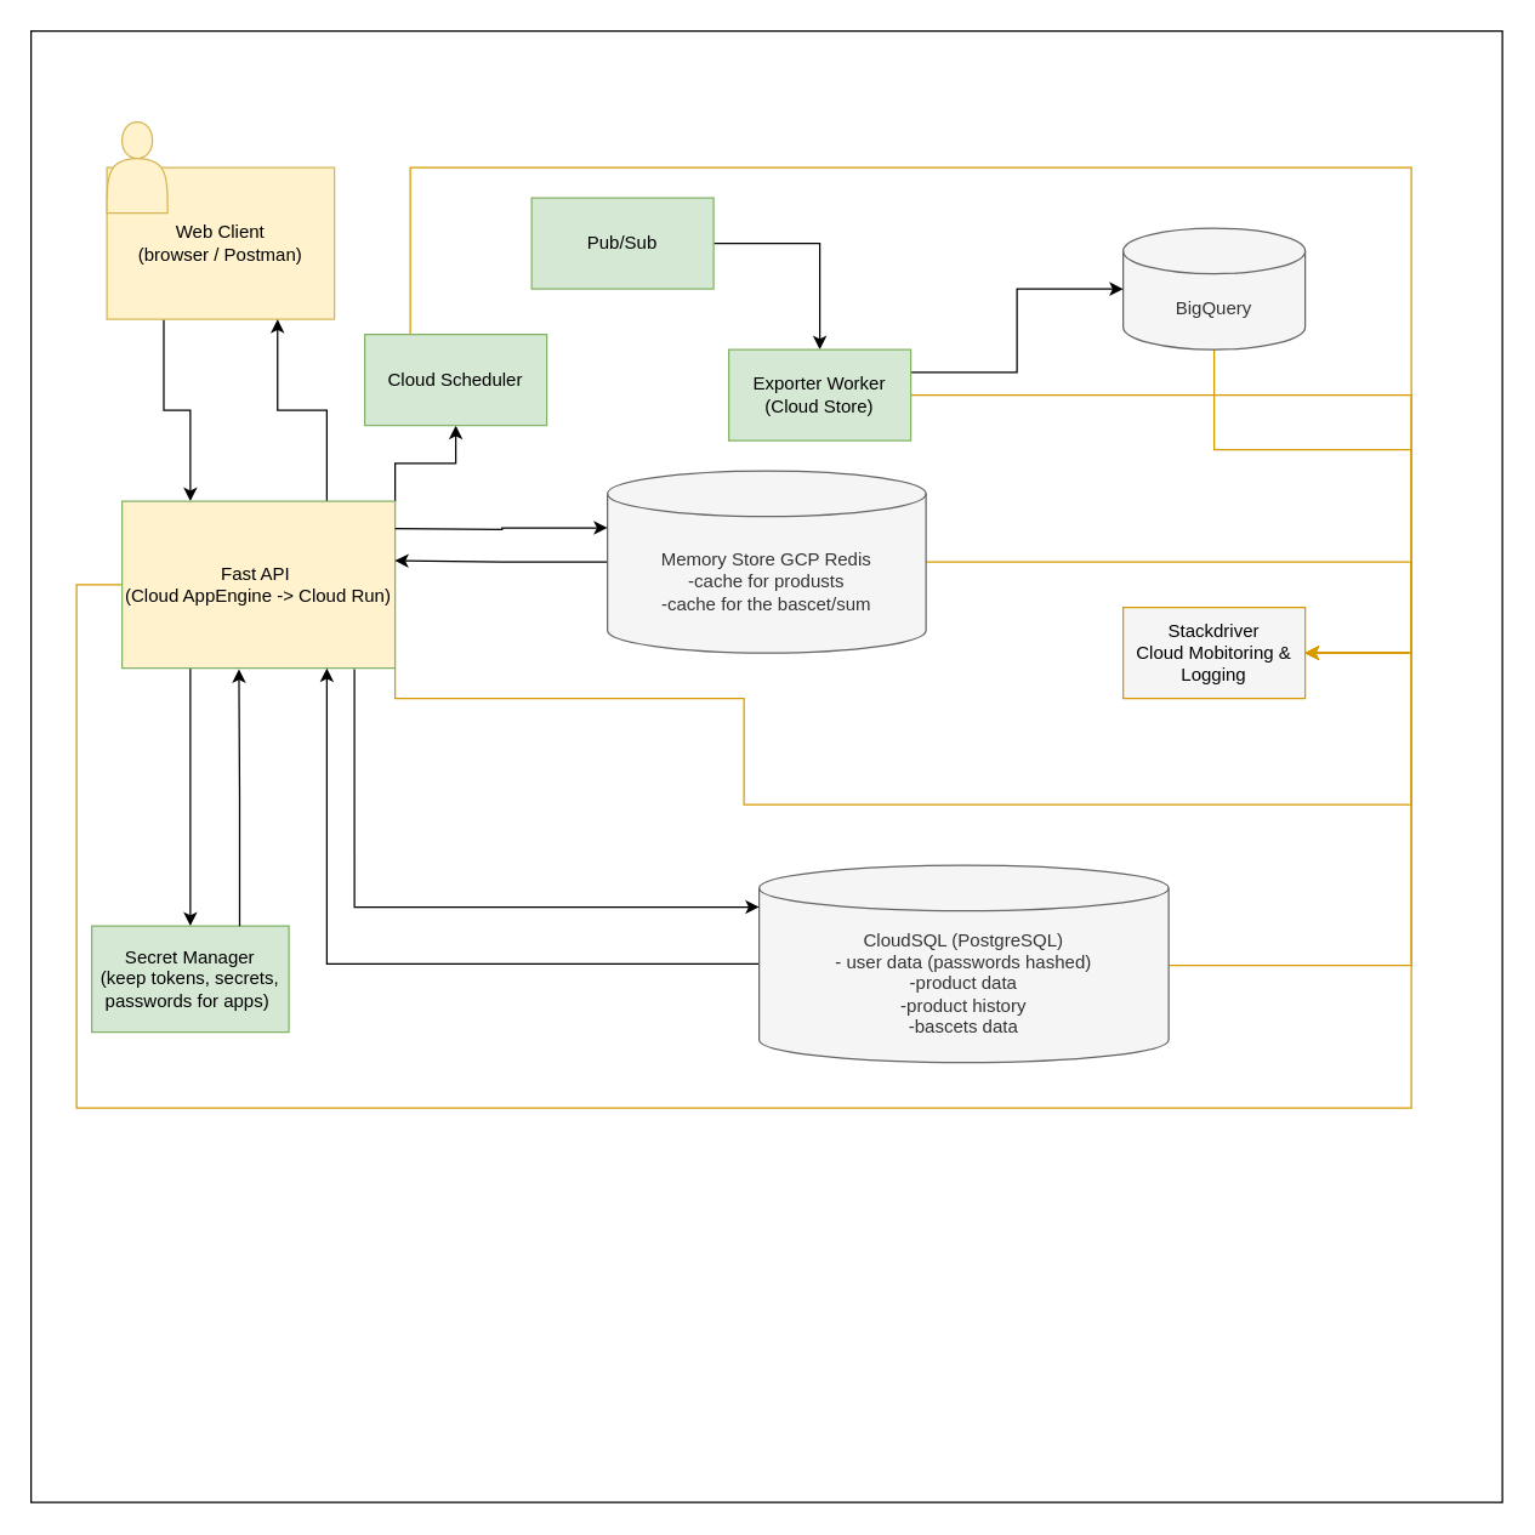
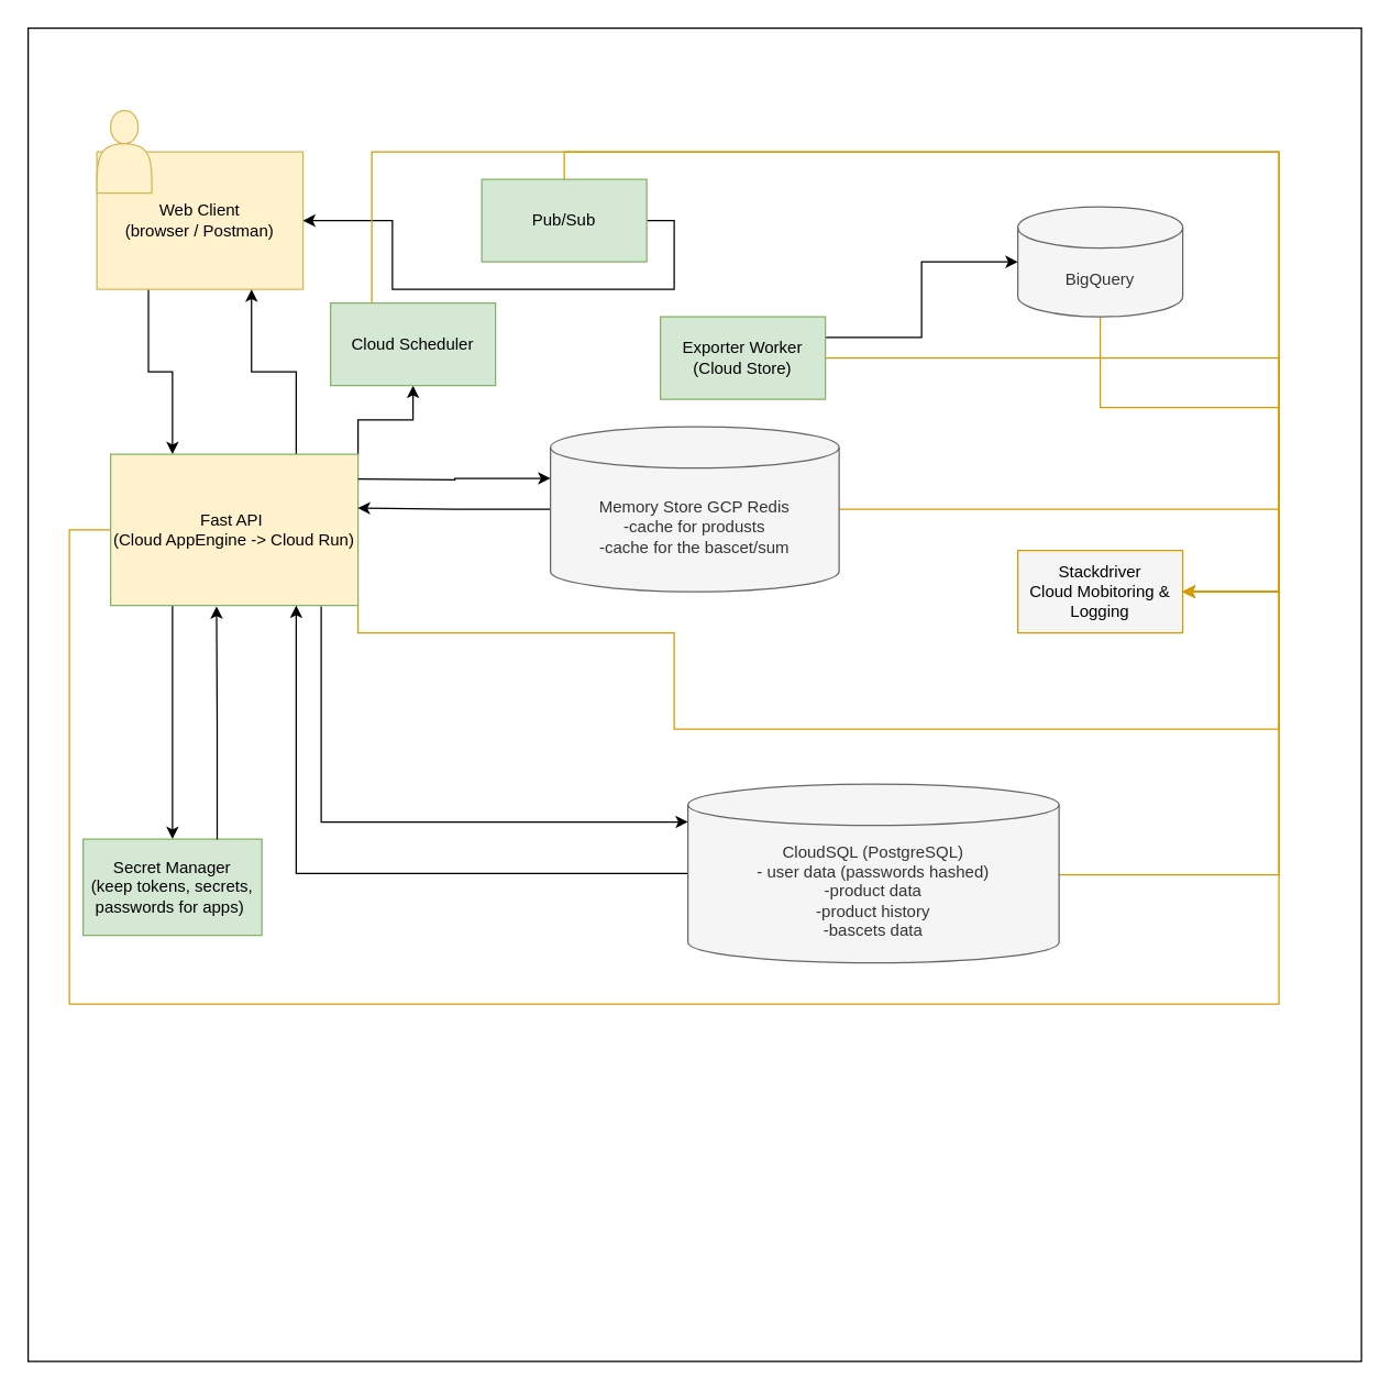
  <mxCell id="0" />
  <mxCell id="1" parent="0" />
  <mxCell id="2" value="" style="whiteSpace=wrap;html=1;aspect=fixed;" vertex="1" parent="1"><mxGeometry x="20" y="20" width="970" height="970" as="geometry" /></mxCell>
  <mxCell id="3" style="edgeStyle=orthogonalEdgeStyle;rounded=0;orthogonalLoop=1;jettySize=auto;html=1;exitX=0.25;exitY=1;exitDx=0;exitDy=0;entryX=0.25;entryY=0;entryDx=0;entryDy=0;" edge="1" parent="1" source="4" target="10"><mxGeometry relative="1" as="geometry" /></mxCell>
  <mxCell id="4" value="Web Client&lt;br&gt;(browser / Postman)" style="rounded=0;whiteSpace=wrap;html=1;fillColor=#fff2cc;strokeColor=#d6b656;" vertex="1" parent="1"><mxGeometry x="70" y="110" width="150" height="100" as="geometry" /></mxCell>
  <mxCell id="5" style="edgeStyle=orthogonalEdgeStyle;rounded=0;orthogonalLoop=1;jettySize=auto;html=1;exitX=0.75;exitY=0;exitDx=0;exitDy=0;entryX=0.75;entryY=1;entryDx=0;entryDy=0;" edge="1" parent="1" source="10" target="4"><mxGeometry relative="1" as="geometry" /></mxCell>
  <mxCell id="6" style="edgeStyle=orthogonalEdgeStyle;rounded=0;orthogonalLoop=1;jettySize=auto;html=1;exitX=0.25;exitY=1;exitDx=0;exitDy=0;" edge="1" parent="1" source="10" target="27"><mxGeometry relative="1" as="geometry" /></mxCell>
  <mxCell id="7" style="edgeStyle=orthogonalEdgeStyle;rounded=0;orthogonalLoop=1;jettySize=auto;html=1;exitX=1;exitY=0;exitDx=0;exitDy=0;entryX=0.5;entryY=1;entryDx=0;entryDy=0;" edge="1" parent="1" source="10" target="30"><mxGeometry relative="1" as="geometry" /></mxCell>
  <mxCell id="8" style="edgeStyle=orthogonalEdgeStyle;rounded=0;orthogonalLoop=1;jettySize=auto;html=1;exitX=1;exitY=1;exitDx=0;exitDy=0;entryX=1;entryY=0.5;entryDx=0;entryDy=0;fillColor=#ffe6cc;strokeColor=#d79b00;" edge="1" parent="1" source="10" target="31"><mxGeometry relative="1" as="geometry"><Array as="points"><mxPoint x="260" y="460" /><mxPoint x="490" y="460" /><mxPoint x="490" y="530" /><mxPoint x="930" y="530" /><mxPoint x="930" y="430" /></Array></mxGeometry></mxCell>
  <mxCell id="9" style="edgeStyle=orthogonalEdgeStyle;rounded=0;orthogonalLoop=1;jettySize=auto;html=1;exitX=0;exitY=0.5;exitDx=0;exitDy=0;entryX=1;entryY=0.5;entryDx=0;entryDy=0;fillColor=#ffe6cc;strokeColor=#d79b00;" edge="1" parent="1" source="10" target="31"><mxGeometry relative="1" as="geometry"><Array as="points"><mxPoint x="50" y="385" /><mxPoint x="50" y="730" /><mxPoint x="930" y="730" /><mxPoint x="930" y="430" /></Array></mxGeometry></mxCell>
  <mxCell id="10" value="Fast API&amp;nbsp;&lt;br&gt;(Cloud AppEngine -&amp;gt; Cloud Run)" style="rounded=0;whiteSpace=wrap;html=1;fillColor=#fff2cc;strokeColor=#82b366;" vertex="1" parent="1"><mxGeometry x="80" y="330" width="180" height="110" as="geometry" /></mxCell>
  <mxCell id="11" style="edgeStyle=orthogonalEdgeStyle;rounded=0;orthogonalLoop=1;jettySize=auto;html=1;exitX=0;exitY=0.5;exitDx=0;exitDy=0;exitPerimeter=0;entryX=0.999;entryY=0.356;entryDx=0;entryDy=0;entryPerimeter=0;" edge="1" parent="1" source="13" target="10"><mxGeometry relative="1" as="geometry"><mxPoint x="260" y="390" as="targetPoint" /></mxGeometry></mxCell>
  <mxCell id="12" style="edgeStyle=orthogonalEdgeStyle;rounded=0;orthogonalLoop=1;jettySize=auto;html=1;exitX=1;exitY=0.5;exitDx=0;exitDy=0;exitPerimeter=0;entryX=1;entryY=0.5;entryDx=0;entryDy=0;fillColor=#ffe6cc;strokeColor=#d79b00;" edge="1" parent="1" source="13" target="31"><mxGeometry relative="1" as="geometry"><Array as="points"><mxPoint x="930" y="370" /><mxPoint x="930" y="430" /></Array></mxGeometry></mxCell>
  <mxCell id="13" value="Memory Store GCP Redis&lt;br&gt;-cache for produsts&lt;br&gt;-cache for the bascet/sum" style="shape=cylinder3;whiteSpace=wrap;html=1;boundedLbl=1;backgroundOutline=1;size=15;fillColor=#f5f5f5;strokeColor=#666666;fontColor=#333333;" vertex="1" parent="1"><mxGeometry x="400" y="310" width="210" height="120" as="geometry" /></mxCell>
  <mxCell id="14" style="edgeStyle=orthogonalEdgeStyle;rounded=0;orthogonalLoop=1;jettySize=auto;html=1;exitX=0;exitY=0.5;exitDx=0;exitDy=0;exitPerimeter=0;entryX=0.75;entryY=1;entryDx=0;entryDy=0;" edge="1" parent="1" source="16" target="10"><mxGeometry relative="1" as="geometry"><mxPoint x="210" y="450" as="targetPoint" /></mxGeometry></mxCell>
  <mxCell id="15" style="edgeStyle=orthogonalEdgeStyle;rounded=0;orthogonalLoop=1;jettySize=auto;html=1;exitX=1;exitY=0.5;exitDx=0;exitDy=0;exitPerimeter=0;entryX=1;entryY=0.5;entryDx=0;entryDy=0;fillColor=#ffe6cc;strokeColor=#d79b00;" edge="1" parent="1" target="31"><mxGeometry relative="1" as="geometry"><mxPoint x="160" y="0" as="targetPoint" /><mxPoint x="710" y="635" as="sourcePoint" /><Array as="points"><mxPoint x="930" y="636" /><mxPoint x="930" y="430" /></Array></mxGeometry></mxCell>
  <mxCell id="16" value="CloudSQL (PostgreSQL)&lt;br&gt;- user data (passwords hashed)&lt;br&gt;-product data&lt;br&gt;-product history&lt;br&gt;-bascets data" style="shape=cylinder3;whiteSpace=wrap;html=1;boundedLbl=1;backgroundOutline=1;size=15;fillColor=#f5f5f5;fontColor=#333333;strokeColor=#666666;" vertex="1" parent="1"><mxGeometry x="500" y="570" width="270" height="130" as="geometry" /></mxCell>
  <mxCell id="17" style="edgeStyle=orthogonalEdgeStyle;rounded=0;orthogonalLoop=1;jettySize=auto;html=1;exitX=1;exitY=0.5;exitDx=0;exitDy=0;exitPerimeter=0;entryX=1;entryY=0.5;entryDx=0;entryDy=0;fillColor=#ffe6cc;strokeColor=#d79b00;" edge="1" parent="1" target="31"><mxGeometry relative="1" as="geometry"><mxPoint x="800" y="190" as="sourcePoint" /><Array as="points"><mxPoint x="800" y="296" /><mxPoint x="930" y="296" /><mxPoint x="930" y="430" /></Array></mxGeometry></mxCell>
  <mxCell id="18" value="BigQuery" style="shape=cylinder3;whiteSpace=wrap;html=1;boundedLbl=1;backgroundOutline=1;size=15;fillColor=#f5f5f5;strokeColor=#666666;fontColor=#333333;" vertex="1" parent="1"><mxGeometry x="740" y="150" width="120" height="80" as="geometry" /></mxCell>
  <mxCell id="19" style="edgeStyle=orthogonalEdgeStyle;rounded=0;orthogonalLoop=1;jettySize=auto;html=1;exitX=0.851;exitY=1.006;exitDx=0;exitDy=0;entryX=0;entryY=0;entryDx=0;entryDy=27.5;entryPerimeter=0;exitPerimeter=0;" edge="1" parent="1" source="10" target="16"><mxGeometry relative="1" as="geometry" /></mxCell>
  <mxCell id="20" style="edgeStyle=orthogonalEdgeStyle;rounded=0;orthogonalLoop=1;jettySize=auto;html=1;entryX=0;entryY=0;entryDx=0;entryDy=37.5;entryPerimeter=0;" edge="1" parent="1" target="13"><mxGeometry relative="1" as="geometry"><mxPoint x="260" y="348" as="sourcePoint" /></mxGeometry></mxCell>
- <mxCell id="21" style="edgeStyle=orthogonalEdgeStyle;rounded=0;orthogonalLoop=1;jettySize=auto;html=1;exitX=1;exitY=0.5;exitDx=0;exitDy=0;" edge="1" parent="1" source="23" target="26"><mxGeometry relative="1" as="geometry" /></mxCell>
+ <mxCell id="21" style="edgeStyle=orthogonalEdgeStyle;rounded=0;orthogonalLoop=1;jettySize=auto;html=1;exitX=1;exitY=0.5;exitDx=0;exitDy=0;" edge="1" parent="1" source="23" target="4"><mxGeometry relative="1" as="geometry" /></mxCell>
+ <mxCell id="22" style="edgeStyle=orthogonalEdgeStyle;rounded=0;orthogonalLoop=1;jettySize=auto;html=1;exitX=0.5;exitY=0;exitDx=0;exitDy=0;entryX=1;entryY=0.5;entryDx=0;entryDy=0;fillColor=#ffe6cc;strokeColor=#d79b00;" edge="1" parent="1" source="23" target="31"><mxGeometry relative="1" as="geometry"><Array as="points"><mxPoint x="410" y="110" /><mxPoint x="930" y="110" /><mxPoint x="930" y="430" /></Array></mxGeometry></mxCell>
  <mxCell id="23" value="Pub/Sub" style="rounded=0;whiteSpace=wrap;html=1;fillColor=#d5e8d4;strokeColor=#82b366;" vertex="1" parent="1"><mxGeometry x="350" y="130" width="120" height="60" as="geometry" /></mxCell>
  <mxCell id="24" style="edgeStyle=orthogonalEdgeStyle;rounded=0;orthogonalLoop=1;jettySize=auto;html=1;exitX=1;exitY=0.25;exitDx=0;exitDy=0;" edge="1" parent="1" source="26" target="18"><mxGeometry relative="1" as="geometry" /></mxCell>
  <mxCell id="25" style="edgeStyle=orthogonalEdgeStyle;rounded=0;orthogonalLoop=1;jettySize=auto;html=1;exitX=1;exitY=0.5;exitDx=0;exitDy=0;entryX=1;entryY=0.5;entryDx=0;entryDy=0;fillColor=#ffe6cc;strokeColor=#d79b00;" edge="1" parent="1" source="26" target="31"><mxGeometry relative="1" as="geometry"><Array as="points"><mxPoint x="930" y="260" /><mxPoint x="930" y="430" /></Array></mxGeometry></mxCell>
  <mxCell id="26" value="Exporter Worker&lt;br&gt;(Cloud Store)" style="rounded=0;whiteSpace=wrap;html=1;fillColor=#d5e8d4;strokeColor=#82b366;" vertex="1" parent="1"><mxGeometry x="480" y="230" width="120" height="60" as="geometry" /></mxCell>
  <mxCell id="27" value="Secret Manager&lt;br&gt;(keep tokens, secrets, passwords for apps)&amp;nbsp;" style="rounded=0;whiteSpace=wrap;html=1;fillColor=#d5e8d4;strokeColor=#82b366;" vertex="1" parent="1"><mxGeometry x="60" y="610" width="130" height="70" as="geometry" /></mxCell>
  <mxCell id="28" style="edgeStyle=orthogonalEdgeStyle;rounded=0;orthogonalLoop=1;jettySize=auto;html=1;exitX=0.75;exitY=0;exitDx=0;exitDy=0;entryX=0.428;entryY=1.006;entryDx=0;entryDy=0;entryPerimeter=0;" edge="1" parent="1" source="27" target="10"><mxGeometry relative="1" as="geometry" /></mxCell>
  <mxCell id="29" style="edgeStyle=orthogonalEdgeStyle;rounded=0;orthogonalLoop=1;jettySize=auto;html=1;exitX=0.25;exitY=0;exitDx=0;exitDy=0;entryX=1;entryY=0.5;entryDx=0;entryDy=0;fillColor=#ffe6cc;strokeColor=#d79b00;" edge="1" parent="1" source="30" target="31"><mxGeometry relative="1" as="geometry"><Array as="points"><mxPoint x="270" y="110" /><mxPoint x="930" y="110" /><mxPoint x="930" y="430" /></Array></mxGeometry></mxCell>
  <mxCell id="30" value="Cloud Scheduler" style="rounded=0;whiteSpace=wrap;html=1;fillColor=#d5e8d4;strokeColor=#82b366;" vertex="1" parent="1"><mxGeometry x="240" y="220" width="120" height="60" as="geometry" /></mxCell>
  <mxCell id="31" value="Stackdriver&lt;br&gt;Cloud Mobitoring &amp;amp; Logging" style="rounded=0;whiteSpace=wrap;html=1;fillColor=#f5f5f5;strokeColor=#d79b00;" vertex="1" parent="1"><mxGeometry x="740" y="400" width="120" height="60" as="geometry" /></mxCell>
  <mxCell id="32" value="" style="shape=actor;whiteSpace=wrap;html=1;fillColor=#fff2cc;strokeColor=#d6b656;" vertex="1" parent="1"><mxGeometry x="70" y="80" width="40" height="60" as="geometry" /></mxCell>
